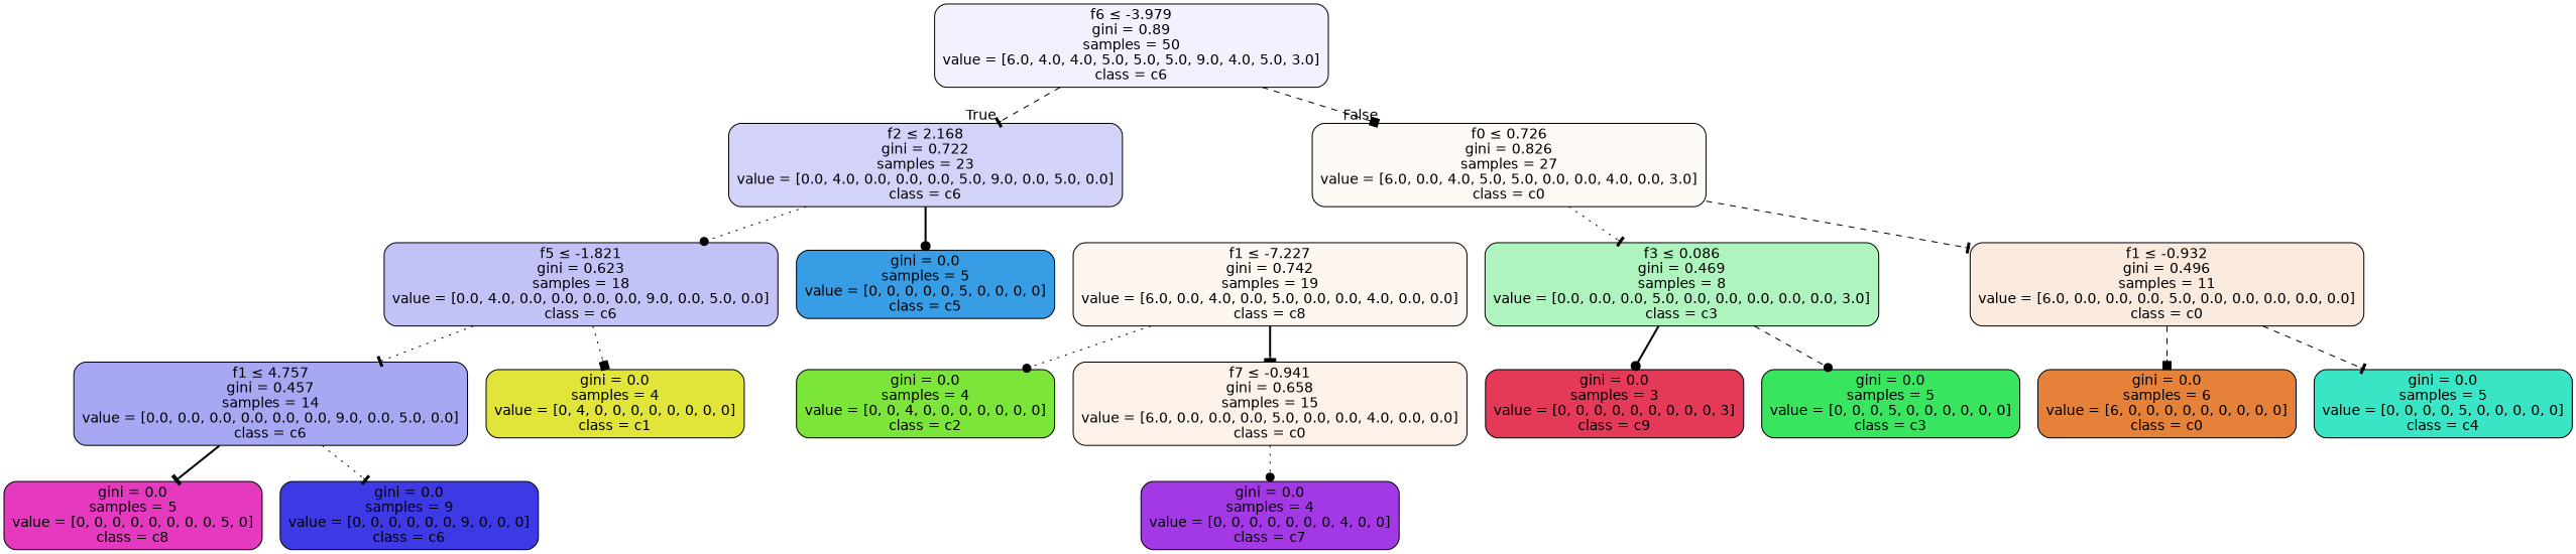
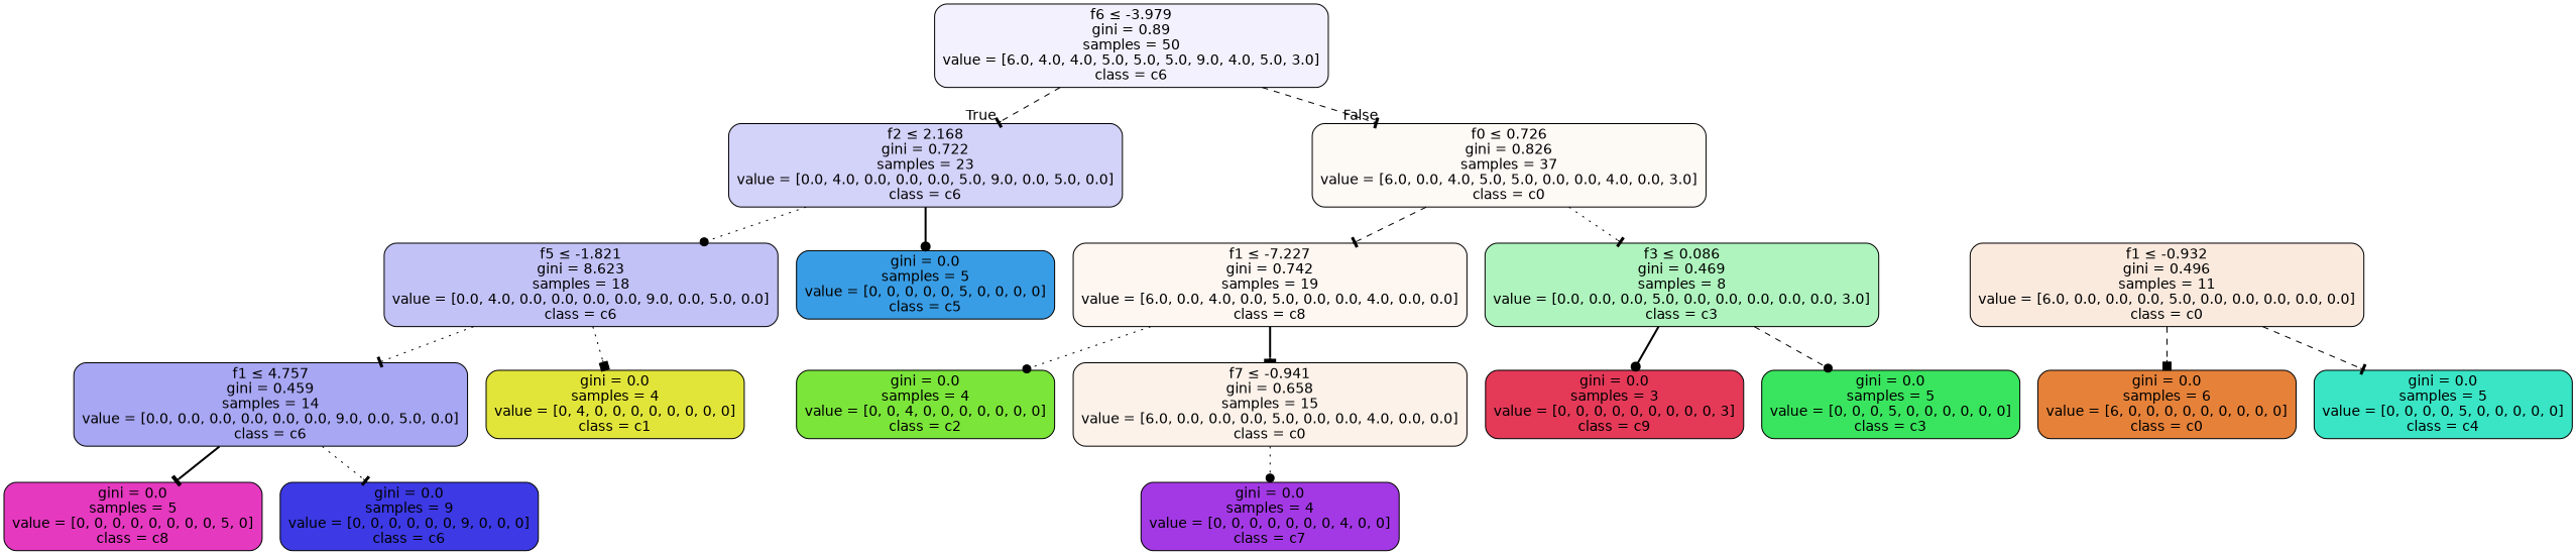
  digraph {
    node [color=black fontname=helvetica shape=box style="filled, rounded"]
    edge [arrowhead=tee fontname=helvetica style=dotted]
    n1 [fillcolor="#3c39e511" label=<f6 &le; -3.979<br/>gini = 0.89<br/>samples = 50<br/>value = [6.0, 4.0, 4.0, 5.0, 5.0, 5.0, 9.0, 4.0, 5.0, 3.0]<br/>class = c6>]
    n2 [fillcolor="#3c39e539" label=<f2 &le; 2.168<br/>gini = 0.722<br/>samples = 23<br/>value = [0.0, 4.0, 0.0, 0.0, 0.0, 5.0, 9.0, 0.0, 5.0, 0.0]<br/>class = c6>]
-   n3 [fillcolor="#e581390c" label=<f0 &le; 0.726<br/>gini = 0.826<br/>samples = 27<br/>value = [6.0, 0.0, 4.0, 5.0, 5.0, 0.0, 0.0, 4.0, 0.0, 3.0]<br/>class = c0>]
-   n4 [fillcolor="#3c39e54e" label=<f5 &le; -1.821<br/>gini = 0.623<br/>samples = 18<br/>value = [0.0, 4.0, 0.0, 0.0, 0.0, 0.0, 9.0, 0.0, 5.0, 0.0]<br/>class = c6>]
+   n3 [fillcolor="#e581390c" label=<f0 &le; 0.726<br/>gini = 0.826<br/>samples = 37<br/>value = [6.0, 0.0, 4.0, 5.0, 5.0, 0.0, 0.0, 4.0, 0.0, 3.0]<br/>class = c0>]
+   n4 [fillcolor="#3c39e54e" label=<f5 &le; -1.821<br/>gini = 8.623<br/>samples = 18<br/>value = [0.0, 4.0, 0.0, 0.0, 0.0, 0.0, 9.0, 0.0, 5.0, 0.0]<br/>class = c6>]
    n5 [fillcolor="#399de5ff" label=<gini = 0.0<br/>samples = 5<br/>value = [0, 0, 0, 0, 0, 5, 0, 0, 0, 0]<br/>class = c5>]
    n6 [fillcolor="#e5813912" label=<f1 &le; -7.227<br/>gini = 0.742<br/>samples = 19<br/>value = [6.0, 0.0, 4.0, 0.0, 5.0, 0.0, 0.0, 4.0, 0.0, 0.0]<br/>class = c8>]
    n7 [fillcolor="#39e55e66" label=<f3 &le; 0.086<br/>gini = 0.469<br/>samples = 8<br/>value = [0.0, 0.0, 0.0, 5.0, 0.0, 0.0, 0.0, 0.0, 0.0, 3.0]<br/>class = c3>]
-   n8 [fillcolor="#3c39e571" label=<f1 &le; 4.757<br/>gini = 0.457<br/>samples = 14<br/>value = [0.0, 0.0, 0.0, 0.0, 0.0, 0.0, 9.0, 0.0, 5.0, 0.0]<br/>class = c6>]
+   n8 [fillcolor="#3c39e571" label=<f1 &le; 4.757<br/>gini = 0.459<br/>samples = 14<br/>value = [0.0, 0.0, 0.0, 0.0, 0.0, 0.0, 9.0, 0.0, 5.0, 0.0]<br/>class = c6>]
    n9 [fillcolor="#e2e539ff" label=<gini = 0.0<br/>samples = 4<br/>value = [0, 4, 0, 0, 0, 0, 0, 0, 0, 0]<br/>class = c1>]
    n10 [fillcolor="#e539c0ff" label=<gini = 0.0<br/>samples = 5<br/>value = [0, 0, 0, 0, 0, 0, 0, 0, 5, 0]<br/>class = c8>]
    n11 [fillcolor="#3c39e5ff" label=<gini = 0.0<br/>samples = 9<br/>value = [0, 0, 0, 0, 0, 0, 9, 0, 0, 0]<br/>class = c6>]
    n12 [fillcolor="#7be539ff" label=<gini = 0.0<br/>samples = 4<br/>value = [0, 0, 4, 0, 0, 0, 0, 0, 0, 0]<br/>class = c2>]
    n13 [fillcolor="#e581391a" label=<f7 &le; -0.941<br/>gini = 0.658<br/>samples = 15<br/>value = [6.0, 0.0, 0.0, 0.0, 5.0, 0.0, 0.0, 4.0, 0.0, 0.0]<br/>class = c0>]
    n14 [fillcolor="#e53958ff" label=<gini = 0.0<br/>samples = 3<br/>value = [0, 0, 0, 0, 0, 0, 0, 0, 0, 3]<br/>class = c9>]
    n15 [fillcolor="#39e55eff" label=<gini = 0.0<br/>samples = 5<br/>value = [0, 0, 0, 5, 0, 0, 0, 0, 0, 0]<br/>class = c3>]
    n16 [fillcolor="#a339e5ff" label=<gini = 0.0<br/>samples = 4<br/>value = [0, 0, 0, 0, 0, 0, 0, 4, 0, 0]<br/>class = c7>]
    n17 [fillcolor="#e581392b" label=<f1 &le; -0.932<br/>gini = 0.496<br/>samples = 11<br/>value = [6.0, 0.0, 0.0, 0.0, 5.0, 0.0, 0.0, 0.0, 0.0, 0.0]<br/>class = c0>]
    n18 [fillcolor="#e58139ff" label=<gini = 0.0<br/>samples = 6<br/>value = [6, 0, 0, 0, 0, 0, 0, 0, 0, 0]<br/>class = c0>]
    n19 [fillcolor="#39e5c5ff" label=<gini = 0.0<br/>samples = 5<br/>value = [0, 0, 0, 0, 5, 0, 0, 0, 0, 0]<br/>class = c4>]
    n1 -> n2 [headlabel=True labelangle=45 labeldistance=2.5 style=dashed]
-   n1 -> n3 [arrowhead=box headlabel=False labelangle=-45 labeldistance=2.5 style=dashed]
+   n1 -> n3 [headlabel=False labelangle=-45 labeldistance=2.5 style=dashed]
    n2 -> n4 [arrowhead=dot]
    n2 -> n5 [arrowhead=dot style=bold]
-   n3 -> n17 [style=dashed]
+   n3 -> n6 [style=dashed]
    n3 -> n7
    n4 -> n8
    n4 -> n9 [arrowhead=box]
    n6 -> n12 [arrowhead=dot]
    n6 -> n13 [style=bold]
    n7 -> n14 [arrowhead=dot style=bold]
    n7 -> n15 [arrowhead=dot style=dashed]
    n8 -> n10 [style=bold]
    n8 -> n11
    n13 -> n16 [arrowhead=dot]
    n17 -> n18 [arrowhead=box style=dashed]
    n17 -> n19 [style=dashed]
  }
